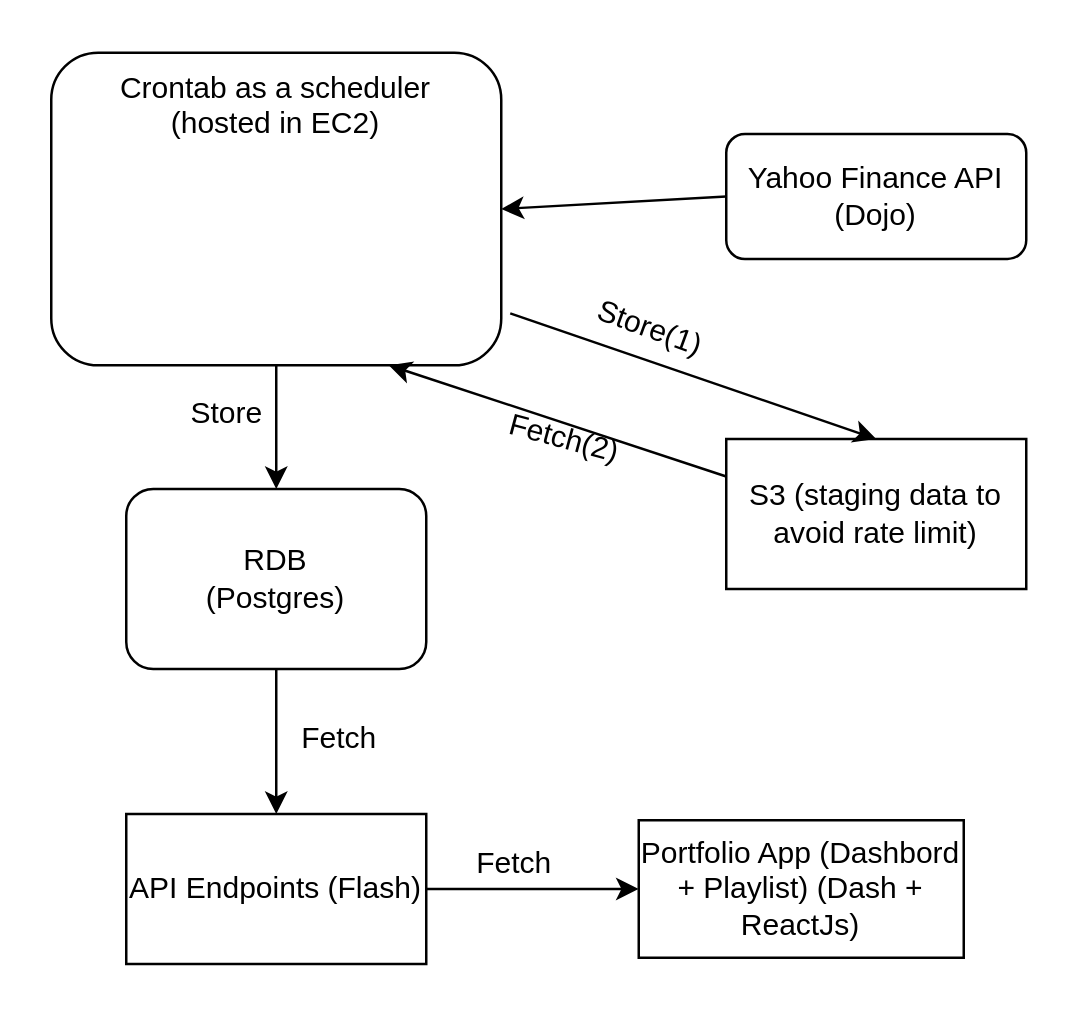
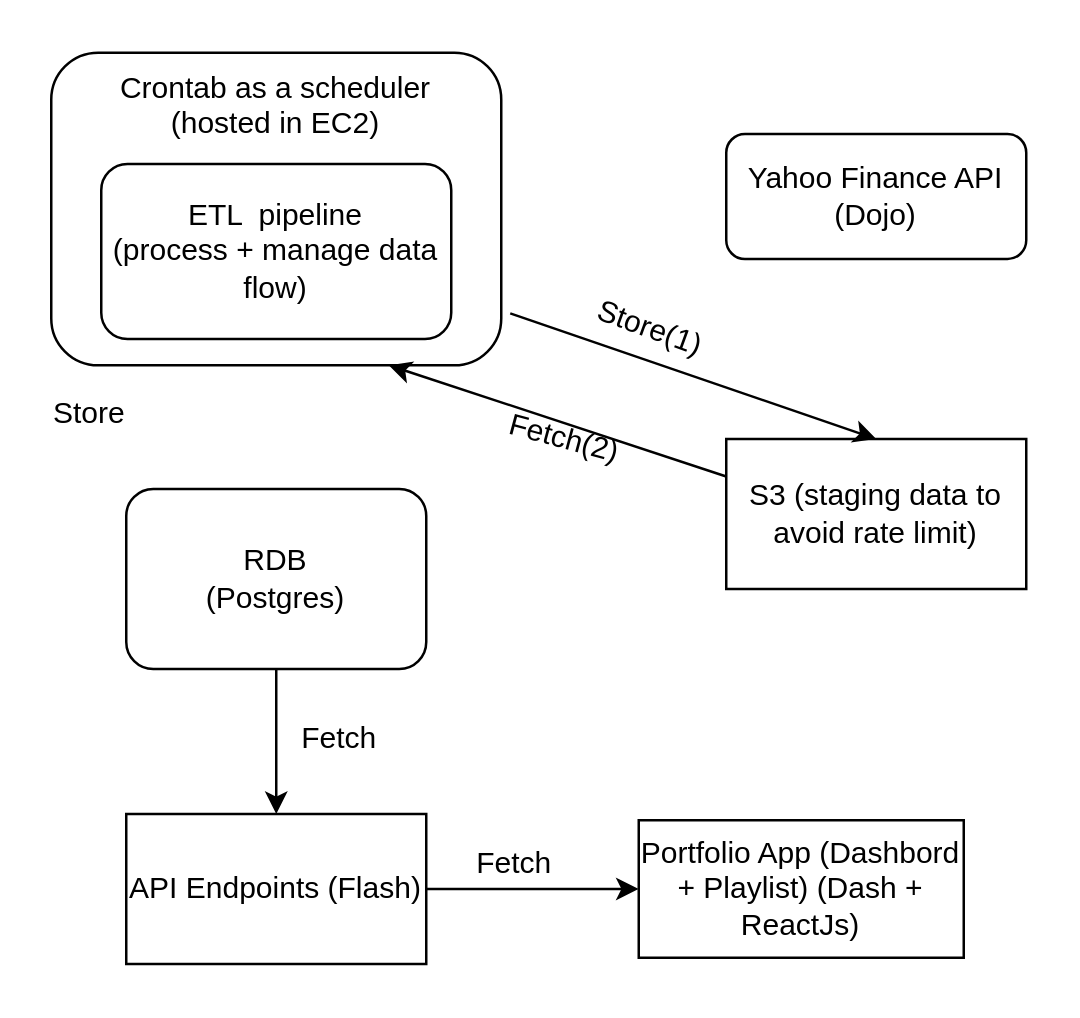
  <mxCell id="0" />
  <mxCell id="1" parent="0" />
  <mxCell id="2" value="Crontab as a scheduler &lt;br&gt;(hosted in EC2)" style="rounded=1;whiteSpace=wrap;html=1;align=center;verticalAlign=top;" parent="1" vertex="1"><mxGeometry x="20" y="20.5" width="180" height="125" as="geometry" /></mxCell>
  <mxCell id="3" style="edgeStyle=orthogonalEdgeStyle;rounded=0;orthogonalLoop=1;jettySize=auto;html=1;entryX=0.5;entryY=0;entryDx=0;entryDy=0;" parent="1" source="4" target="17" edge="1"><mxGeometry relative="1" as="geometry" /></mxCell>
  <mxCell id="4" value="RDB &lt;br&gt;(Postgres)" style="rounded=1;whiteSpace=wrap;html=1;" parent="1" vertex="1"><mxGeometry x="50" y="195" width="120" height="72" as="geometry" /></mxCell>
+ <mxCell id="5" value="ETL &amp;nbsp;pipeline &lt;br&gt;(process + manage data flow)" style="rounded=1;whiteSpace=wrap;html=1;" parent="1" vertex="1"><mxGeometry x="40" y="65" width="140" height="70" as="geometry" /></mxCell>
  <mxCell id="6" value="Yahoo Finance API (Dojo)" style="rounded=1;whiteSpace=wrap;html=1;" parent="1" vertex="1"><mxGeometry x="290" y="53" width="120" height="50" as="geometry" /></mxCell>
  <mxCell id="7" value="S3 (staging data to avoid rate limit)" style="whiteSpace=wrap;html=1;rounded=0;" parent="1" vertex="1"><mxGeometry x="290" y="175" width="120" height="60" as="geometry" /></mxCell>
- <mxCell id="8" value="" style="endArrow=classic;html=1;rounded=0;entryX=1;entryY=0.5;entryDx=0;entryDy=0;exitX=0;exitY=0.5;exitDx=0;exitDy=0;" parent="1" source="6" target="2" edge="1"><mxGeometry width="50" height="50" relative="1" as="geometry"><mxPoint x="220" y="115" as="sourcePoint" /><mxPoint x="270" y="65" as="targetPoint" /></mxGeometry></mxCell>
  <mxCell id="9" value="" style="endArrow=classic;html=1;rounded=0;exitX=1.02;exitY=0.834;exitDx=0;exitDy=0;exitPerimeter=0;entryX=0.5;entryY=0;entryDx=0;entryDy=0;" parent="1" source="2" target="7" edge="1"><mxGeometry width="50" height="50" relative="1" as="geometry"><mxPoint x="220" y="185" as="sourcePoint" /><mxPoint x="270" y="135" as="targetPoint" /></mxGeometry></mxCell>
  <mxCell id="10" value="" style="endArrow=classic;html=1;rounded=0;exitX=0;exitY=0.25;exitDx=0;exitDy=0;entryX=0.75;entryY=1;entryDx=0;entryDy=0;" parent="1" source="7" target="2" edge="1"><mxGeometry width="50" height="50" relative="1" as="geometry"><mxPoint x="220" y="265" as="sourcePoint" /><mxPoint x="270" y="215" as="targetPoint" /></mxGeometry></mxCell>
  <mxCell id="11" value="Store(1)" style="text;html=1;strokeColor=none;fillColor=none;align=center;verticalAlign=middle;whiteSpace=wrap;rounded=0;rotation=20;" parent="1" vertex="1"><mxGeometry x="230" y="115.5" width="60" height="30" as="geometry" /></mxCell>
  <mxCell id="12" value="Fetch(2)" style="text;html=1;align=center;verticalAlign=middle;resizable=0;points=[];autosize=1;strokeColor=none;fillColor=none;rotation=15;" parent="1" vertex="1"><mxGeometry x="195" y="165" width="60" height="20" as="geometry" /></mxCell>
- <mxCell id="13" value="" style="endArrow=classic;html=1;rounded=0;exitX=0.5;exitY=1;exitDx=0;exitDy=0;entryX=0.5;entryY=0;entryDx=0;entryDy=0;" parent="1" source="2" target="4" edge="1"><mxGeometry width="50" height="50" relative="1" as="geometry"><mxPoint x="200" y="255" as="sourcePoint" /><mxPoint x="250" y="205" as="targetPoint" /></mxGeometry></mxCell>
- <mxCell id="14" value="Store" style="text;html=1;align=center;verticalAlign=middle;resizable=0;points=[];autosize=1;strokeColor=none;fillColor=none;" parent="1" vertex="1"><mxGeometry x="70" y="155" width="40" height="20" as="geometry" /></mxCell>
+ <mxCell id="14" value="Store" style="text;html=1;align=center;verticalAlign=middle;resizable=0;points=[];autosize=1;strokeColor=none;fillColor=none;" parent="1" vertex="1"><mxGeometry x="15" y="155" width="40" height="20" as="geometry" /></mxCell>
  <mxCell id="15" value="Portfolio App (Dashbord + Playlist) (Dash + ReactJs)" style="rounded=0;whiteSpace=wrap;html=1;" parent="1" vertex="1"><mxGeometry x="255" y="327.5" width="130" height="55" as="geometry" /></mxCell>
  <mxCell id="16" style="edgeStyle=orthogonalEdgeStyle;rounded=0;orthogonalLoop=1;jettySize=auto;html=1;exitX=1;exitY=0.5;exitDx=0;exitDy=0;entryX=0;entryY=0.5;entryDx=0;entryDy=0;" parent="1" source="17" target="15" edge="1"><mxGeometry relative="1" as="geometry"><mxPoint x="240" y="355.034" as="targetPoint" /></mxGeometry></mxCell>
  <mxCell id="17" value="API Endpoints (Flash)" style="whiteSpace=wrap;html=1;rounded=0;" parent="1" vertex="1"><mxGeometry x="50" y="325" width="120" height="60" as="geometry" /></mxCell>
  <mxCell id="18" value="Fetch" style="text;html=1;align=center;verticalAlign=middle;resizable=0;points=[];autosize=1;strokeColor=none;fillColor=none;" parent="1" vertex="1"><mxGeometry x="110" y="285" width="50" height="20" as="geometry" /></mxCell>
  <mxCell id="19" value="Fetch" style="text;html=1;align=center;verticalAlign=middle;resizable=0;points=[];autosize=1;strokeColor=none;fillColor=none;" parent="1" vertex="1"><mxGeometry x="180" y="335" width="50" height="20" as="geometry" /></mxCell>
